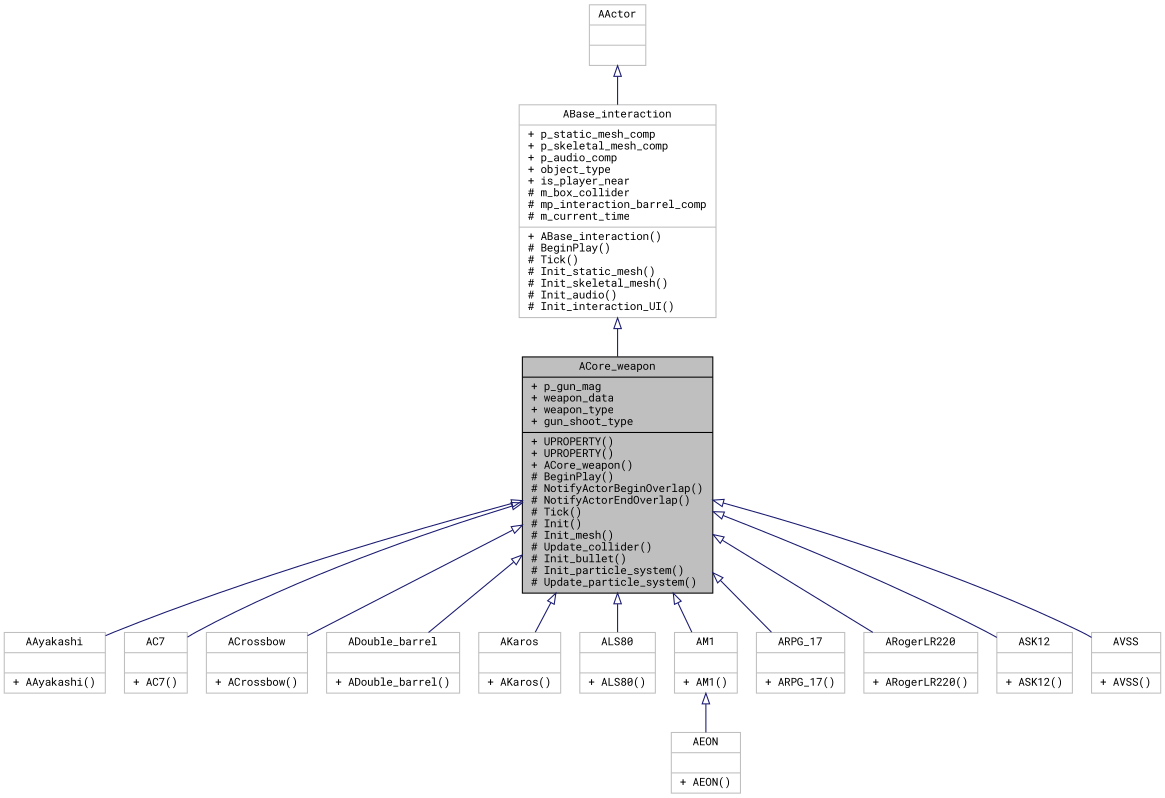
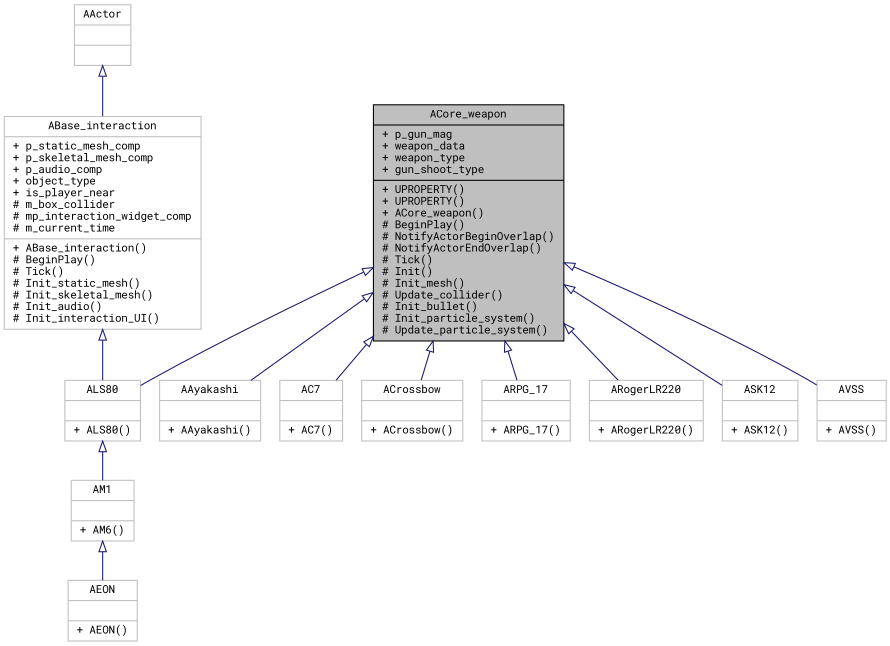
  digraph {
    fontname="Roboto Mono"
    node [color=grey75 fillcolor=white fontname="Roboto Mono" fontsize=10 shape=record style=filled]
    edge [arrowtail=onormal color=midnightblue dir=back fontname="Roboto Mono" fontsize=10 labelfontname=Helvetica labelfontsize=10 style=solid]
    n1 [color=black fillcolor=grey75 fontcolor=black height=0.2 label="{ACore_weapon\n|+ p_gun_mag\l+ weapon_data\l+ weapon_type\l+ gun_shoot_type\l|+ UPROPERTY()\l+ UPROPERTY()\l+ ACore_weapon()\l# BeginPlay()\l# NotifyActorBeginOverlap()\l# NotifyActorEndOverlap()\l# Tick()\l# Init()\l# Init_mesh()\l# Update_collider()\l# Init_bullet()\l# Init_particle_system()\l# Update_particle_system()\l}" width=0.4]
    n2 [height=0.2 label="{AAyakashi\n||+ AAyakashi()\l}" width=0.4]
    n3 [height=0.2 label="{AC7\n||+ AC7()\l}" width=0.4]
    n4 [height=0.2 label="{ACrossbow\n||+ ACrossbow()\l}" width=0.4]
-   n5 [height=0.2 label="{ADouble_barrel\n||+ ADouble_barrel()\l}" width=0.4]
-   n6 [height=0.2 label="{AKaros\n||+ AKaros()\l}" width=0.4]
    n7 [height=0.2 label="{ALS80\n||+ ALS80()\l}" width=0.4]
-   n8 [height=0.2 label="{AM1\n||+ AM1()\l}" width=0.4]
+   n8 [height=0.2 label="{AM1\n||+ AM6()\l}" width=0.4]
    n9 [height=0.2 label="{ARPG_17\n||+ ARPG_17()\l}" width=0.4]
    n10 [height=0.2 label="{ARogerLR220\n||+ ARogerLR220()\l}" width=0.4]
    n11 [height=0.2 label="{ASK12\n||+ ASK12()\l}" width=0.4]
    n12 [height=0.2 label="{AVSS\n||+ AVSS()\l}" width=0.4]
    n13 [height=0.2 label="{AEON\n||+ AEON()\l}" width=0.4]
-   n14 [height=0.2 label="{ABase_interaction\n|+ p_static_mesh_comp\l+ p_skeletal_mesh_comp\l+ p_audio_comp\l+ object_type\l+ is_player_near\l# m_box_collider\l# mp_interaction_barrel_comp\l# m_current_time\l|+ ABase_interaction()\l# BeginPlay()\l# Tick()\l# Init_static_mesh()\l# Init_skeletal_mesh()\l# Init_audio()\l# Init_interaction_UI()\l}" width=0.4]
+   n14 [height=0.2 label="{ABase_interaction\n|+ p_static_mesh_comp\l+ p_skeletal_mesh_comp\l+ p_audio_comp\l+ object_type\l+ is_player_near\l# m_box_collider\l# mp_interaction_widget_comp\l# m_current_time\l|+ ABase_interaction()\l# BeginPlay()\l# Tick()\l# Init_static_mesh()\l# Init_skeletal_mesh()\l# Init_audio()\l# Init_interaction_UI()\l}" width=0.4]
    n15 [height=0.2 label="{AActor\n||}" width=0.4]
    n1 -> n2
    n1 -> n3
    n1 -> n4
-   n1 -> n5
-   n1 -> n6
    n1 -> n7
-   n1 -> n8
+   n7 -> n8
    n1 -> n9
    n1 -> n10
    n1 -> n11
    n1 -> n12
    n8 -> n13
-   n14 -> n1
+   n14 -> n7
    n15 -> n14
  }
